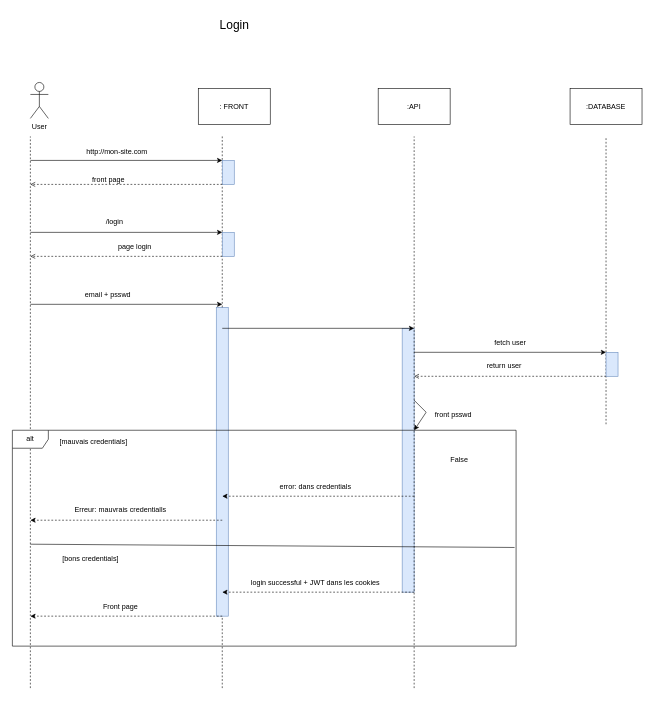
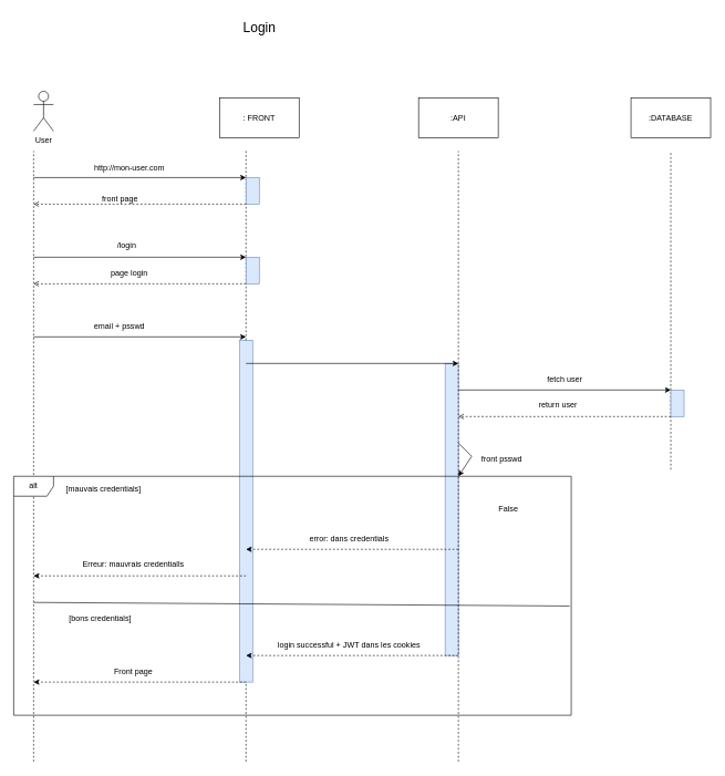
  <mxCell id="0" />
  <mxCell id="1" parent="0" />
  <mxCell id="2" value="" style="rounded=0;whiteSpace=wrap;html=1;fillColor=#dae8fc;strokeColor=#6c8ebf;" vertex="1" parent="1"><mxGeometry x="670" y="547" width="20" height="440" as="geometry" /></mxCell>
  <mxCell id="3" value="" style="rounded=0;whiteSpace=wrap;html=1;fillColor=#dae8fc;strokeColor=#6c8ebf;" vertex="1" parent="1"><mxGeometry x="360" y="512" width="20" height="515" as="geometry" /></mxCell>
  <mxCell id="4" value="User" style="shape=umlActor;verticalLabelPosition=bottom;verticalAlign=top;html=1;outlineConnect=0;" vertex="1" parent="1"><mxGeometry x="50" y="137" width="30" height="60" as="geometry" /></mxCell>
  <mxCell id="5" value=": FRONT" style="rounded=0;whiteSpace=wrap;html=1;" vertex="1" parent="1"><mxGeometry x="330" y="147" width="120" height="60" as="geometry" /></mxCell>
  <mxCell id="6" value=":API" style="rounded=0;whiteSpace=wrap;html=1;" vertex="1" parent="1"><mxGeometry x="630" y="147" width="120" height="60" as="geometry" /></mxCell>
  <mxCell id="7" value=":DATABASE" style="rounded=0;whiteSpace=wrap;html=1;" vertex="1" parent="1"><mxGeometry x="950" y="147" width="120" height="60" as="geometry" /></mxCell>
  <mxCell id="8" value="" style="endArrow=none;html=1;rounded=0;dashed=1;" edge="1" parent="1"><mxGeometry width="50" height="50" relative="1" as="geometry"><mxPoint x="50" y="1147" as="sourcePoint" /><mxPoint x="50" y="227" as="targetPoint" /></mxGeometry></mxCell>
  <mxCell id="9" value="" style="endArrow=none;html=1;rounded=0;dashed=1;" edge="1" parent="1" source="3"><mxGeometry width="50" height="50" relative="1" as="geometry"><mxPoint x="370" y="1417" as="sourcePoint" /><mxPoint x="370" y="227" as="targetPoint" /></mxGeometry></mxCell>
  <mxCell id="10" value="" style="endArrow=none;html=1;rounded=0;dashed=1;" edge="1" parent="1"><mxGeometry width="50" height="50" relative="1" as="geometry"><mxPoint x="690" y="1147" as="sourcePoint" /><mxPoint x="690" y="227" as="targetPoint" /></mxGeometry></mxCell>
  <mxCell id="11" value="" style="endArrow=none;html=1;rounded=0;dashed=1;" edge="1" parent="1"><mxGeometry width="50" height="50" relative="1" as="geometry"><mxPoint x="1010" y="707" as="sourcePoint" /><mxPoint x="1010" y="227" as="targetPoint" /></mxGeometry></mxCell>
  <mxCell id="12" value="" style="endArrow=classic;html=1;rounded=0;" edge="1" parent="1"><mxGeometry width="50" height="50" relative="1" as="geometry"><mxPoint x="50" y="267" as="sourcePoint" /><mxPoint x="370" y="267" as="targetPoint" /></mxGeometry></mxCell>
- <mxCell id="13" value="http://mon-site.com" style="text;html=1;align=center;verticalAlign=middle;resizable=0;points=[];autosize=1;strokeColor=none;fillColor=none;" vertex="1" parent="1"><mxGeometry x="129" y="237" width="130" height="30" as="geometry" /></mxCell>
+ <mxCell id="13" value="http://mon-user.com" style="text;html=1;align=center;verticalAlign=middle;resizable=0;points=[];autosize=1;strokeColor=none;fillColor=none;" vertex="1" parent="1"><mxGeometry x="129" y="237" width="130" height="30" as="geometry" /></mxCell>
  <mxCell id="14" value="" style="endArrow=open;html=1;rounded=0;endFill=0;dashed=1;" edge="1" parent="1"><mxGeometry width="50" height="50" relative="1" as="geometry"><mxPoint x="370" y="307" as="sourcePoint" /><mxPoint x="50" y="307" as="targetPoint" /></mxGeometry></mxCell>
  <mxCell id="15" value="front page" style="text;html=1;align=center;verticalAlign=middle;resizable=0;points=[];autosize=1;strokeColor=none;fillColor=none;" vertex="1" parent="1"><mxGeometry x="140" y="285" width="80" height="30" as="geometry" /></mxCell>
  <mxCell id="16" value="" style="endArrow=classic;html=1;rounded=0;" edge="1" parent="1"><mxGeometry width="50" height="50" relative="1" as="geometry"><mxPoint x="50" y="387" as="sourcePoint" /><mxPoint x="370" y="387" as="targetPoint" /></mxGeometry></mxCell>
  <mxCell id="17" value="/login" style="text;html=1;align=center;verticalAlign=middle;resizable=0;points=[];autosize=1;strokeColor=none;fillColor=none;" vertex="1" parent="1"><mxGeometry x="165" y="355" width="50" height="30" as="geometry" /></mxCell>
  <mxCell id="18" value="" style="rounded=0;whiteSpace=wrap;html=1;fillColor=#dae8fc;strokeColor=#6c8ebf;" vertex="1" parent="1"><mxGeometry x="370" y="267" width="20" height="40" as="geometry" /></mxCell>
  <mxCell id="19" value="" style="endArrow=open;html=1;rounded=0;dashed=1;endFill=0;" edge="1" parent="1"><mxGeometry width="50" height="50" relative="1" as="geometry"><mxPoint x="370" y="427" as="sourcePoint" /><mxPoint x="50" y="427" as="targetPoint" /></mxGeometry></mxCell>
- <mxCell id="20" value="page login" style="text;html=1;align=center;verticalAlign=middle;resizable=0;points=[];autosize=1;strokeColor=none;fillColor=none;" vertex="1" parent="1"><mxGeometry x="184" y="397" width="80" height="30" as="geometry" /></mxCell>
+ <mxCell id="20" value="page login" style="text;html=1;align=center;verticalAlign=middle;resizable=0;points=[];autosize=1;strokeColor=none;fillColor=none;" vertex="1" parent="1"><mxGeometry x="154" y="397" width="80" height="30" as="geometry" /></mxCell>
  <mxCell id="21" value="" style="endArrow=classic;html=1;rounded=0;" edge="1" parent="1"><mxGeometry width="50" height="50" relative="1" as="geometry"><mxPoint x="50" y="507" as="sourcePoint" /><mxPoint x="370" y="507" as="targetPoint" /></mxGeometry></mxCell>
  <mxCell id="22" value="email + psswd" style="text;html=1;align=center;verticalAlign=middle;resizable=0;points=[];autosize=1;strokeColor=none;fillColor=none;" vertex="1" parent="1"><mxGeometry x="129" y="477" width="100" height="30" as="geometry" /></mxCell>
  <mxCell id="23" value="" style="endArrow=classic;html=1;rounded=0;" edge="1" parent="1"><mxGeometry width="50" height="50" relative="1" as="geometry"><mxPoint x="370" y="547" as="sourcePoint" /><mxPoint x="690" y="547" as="targetPoint" /></mxGeometry></mxCell>
  <mxCell id="24" value="" style="endArrow=classic;html=1;rounded=0;" edge="1" parent="1"><mxGeometry width="50" height="50" relative="1" as="geometry"><mxPoint x="690" y="587" as="sourcePoint" /><mxPoint x="1010" y="587" as="targetPoint" /></mxGeometry></mxCell>
  <mxCell id="25" value="fetch user" style="text;html=1;align=center;verticalAlign=middle;resizable=0;points=[];autosize=1;strokeColor=none;fillColor=none;" vertex="1" parent="1"><mxGeometry x="810" y="557" width="80" height="30" as="geometry" /></mxCell>
  <mxCell id="26" value="" style="endArrow=open;html=1;rounded=0;dashed=1;endFill=0;" edge="1" parent="1"><mxGeometry width="50" height="50" relative="1" as="geometry"><mxPoint x="1010" y="627" as="sourcePoint" /><mxPoint x="690" y="627" as="targetPoint" /></mxGeometry></mxCell>
  <mxCell id="27" value="return user" style="text;html=1;align=center;verticalAlign=middle;resizable=0;points=[];autosize=1;strokeColor=none;fillColor=none;" vertex="1" parent="1"><mxGeometry x="800" y="595" width="80" height="30" as="geometry" /></mxCell>
  <mxCell id="28" value="" style="rounded=0;whiteSpace=wrap;html=1;fillColor=#dae8fc;strokeColor=#6c8ebf;" vertex="1" parent="1"><mxGeometry x="1010" y="587" width="20" height="40" as="geometry" /></mxCell>
  <mxCell id="29" value="" style="endArrow=classic;html=1;rounded=0;" edge="1" parent="1"><mxGeometry width="50" height="50" relative="1" as="geometry"><mxPoint x="690" y="667" as="sourcePoint" /><mxPoint x="690" y="717" as="targetPoint" /><Array as="points"><mxPoint x="710" y="687" /></Array></mxGeometry></mxCell>
  <mxCell id="30" value="front psswd" style="text;html=1;align=center;verticalAlign=middle;resizable=0;points=[];autosize=1;strokeColor=none;fillColor=none;" vertex="1" parent="1"><mxGeometry x="710" y="677" width="90" height="30" as="geometry" /></mxCell>
  <mxCell id="31" value="" style="rounded=0;whiteSpace=wrap;html=1;fillColor=#dae8fc;strokeColor=#6c8ebf;" vertex="1" parent="1"><mxGeometry x="370" y="387" width="20" height="40" as="geometry" /></mxCell>
  <mxCell id="32" value="alt" style="shape=umlFrame;whiteSpace=wrap;html=1;pointerEvents=0;" vertex="1" parent="1"><mxGeometry x="20" y="717" width="840" height="360" as="geometry" /></mxCell>
  <mxCell id="33" value="[mauvais credentials]" style="text;html=1;align=center;verticalAlign=middle;resizable=0;points=[];autosize=1;strokeColor=none;fillColor=none;" vertex="1" parent="1"><mxGeometry x="85" y="722" width="140" height="30" as="geometry" /></mxCell>
  <mxCell id="34" value="False" style="text;html=1;align=center;verticalAlign=middle;resizable=0;points=[];autosize=1;strokeColor=none;fillColor=none;" vertex="1" parent="1"><mxGeometry x="740" y="752" width="50" height="30" as="geometry" /></mxCell>
  <mxCell id="35" value="" style="endArrow=classic;html=1;rounded=0;dashed=1;" edge="1" parent="1"><mxGeometry width="50" height="50" relative="1" as="geometry"><mxPoint x="690" y="827" as="sourcePoint" /><mxPoint x="370" y="827" as="targetPoint" /></mxGeometry></mxCell>
  <mxCell id="36" value="error: dans credentials" style="text;html=1;align=center;verticalAlign=middle;resizable=0;points=[];autosize=1;strokeColor=none;fillColor=none;" vertex="1" parent="1"><mxGeometry x="450" y="797" width="150" height="30" as="geometry" /></mxCell>
  <mxCell id="37" value="" style="endArrow=classic;html=1;rounded=0;dashed=1;" edge="1" parent="1"><mxGeometry width="50" height="50" relative="1" as="geometry"><mxPoint x="370" y="867" as="sourcePoint" /><mxPoint x="50" y="867" as="targetPoint" /></mxGeometry></mxCell>
  <mxCell id="38" value="Erreur: mauvrais credentialls" style="text;html=1;align=center;verticalAlign=middle;resizable=0;points=[];autosize=1;strokeColor=none;fillColor=none;" vertex="1" parent="1"><mxGeometry x="110" y="835" width="180" height="30" as="geometry" /></mxCell>
  <mxCell id="39" value="" style="endArrow=none;html=1;rounded=0;entryX=0.997;entryY=0.543;entryDx=0;entryDy=0;entryPerimeter=0;" edge="1" parent="1" target="32"><mxGeometry width="50" height="50" relative="1" as="geometry"><mxPoint x="50" y="907" as="sourcePoint" /><mxPoint x="560" y="887" as="targetPoint" /></mxGeometry></mxCell>
  <mxCell id="40" value="[bons credentials]" style="text;html=1;align=center;verticalAlign=middle;resizable=0;points=[];autosize=1;strokeColor=none;fillColor=none;" vertex="1" parent="1"><mxGeometry x="90" y="917" width="120" height="30" as="geometry" /></mxCell>
  <mxCell id="41" value="" style="endArrow=classic;html=1;rounded=0;dashed=1;" edge="1" parent="1"><mxGeometry width="50" height="50" relative="1" as="geometry"><mxPoint x="690" y="987" as="sourcePoint" /><mxPoint x="370" y="987" as="targetPoint" /></mxGeometry></mxCell>
  <mxCell id="42" value="login successful + JWT dans les cookies" style="text;html=1;align=center;verticalAlign=middle;resizable=0;points=[];autosize=1;strokeColor=none;fillColor=none;" vertex="1" parent="1"><mxGeometry x="405" y="957" width="240" height="30" as="geometry" /></mxCell>
  <mxCell id="43" value="" style="endArrow=classic;html=1;rounded=0;dashed=1;" edge="1" parent="1"><mxGeometry width="50" height="50" relative="1" as="geometry"><mxPoint x="370" y="1027" as="sourcePoint" /><mxPoint x="50" y="1027" as="targetPoint" /></mxGeometry></mxCell>
  <mxCell id="44" value="" style="endArrow=none;html=1;rounded=0;dashed=1;" edge="1" parent="1" target="3"><mxGeometry width="50" height="50" relative="1" as="geometry"><mxPoint x="370" y="1147" as="sourcePoint" /><mxPoint x="370" y="227" as="targetPoint" /></mxGeometry></mxCell>
  <mxCell id="45" value="Front page" style="text;html=1;align=center;verticalAlign=middle;resizable=0;points=[];autosize=1;strokeColor=none;fillColor=none;" vertex="1" parent="1"><mxGeometry x="160" y="997" width="80" height="30" as="geometry" /></mxCell>
  <mxCell id="46" value="Login" style="text;html=1;align=center;verticalAlign=middle;resizable=0;points=[];autosize=1;strokeColor=none;fillColor=none;fontSize=20;" vertex="1" parent="1"><mxGeometry x="355" y="20" width="70" height="40" as="geometry" /></mxCell>
